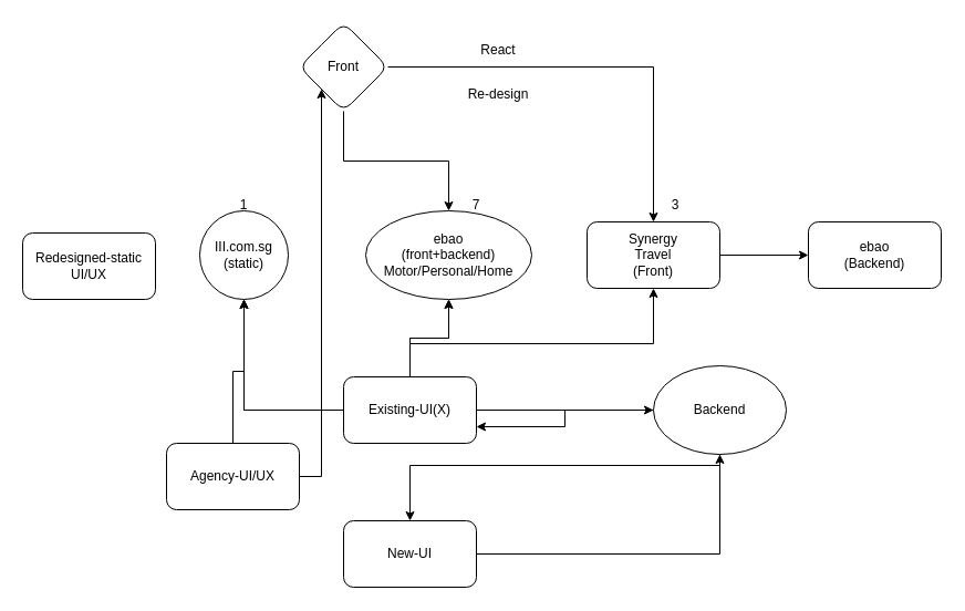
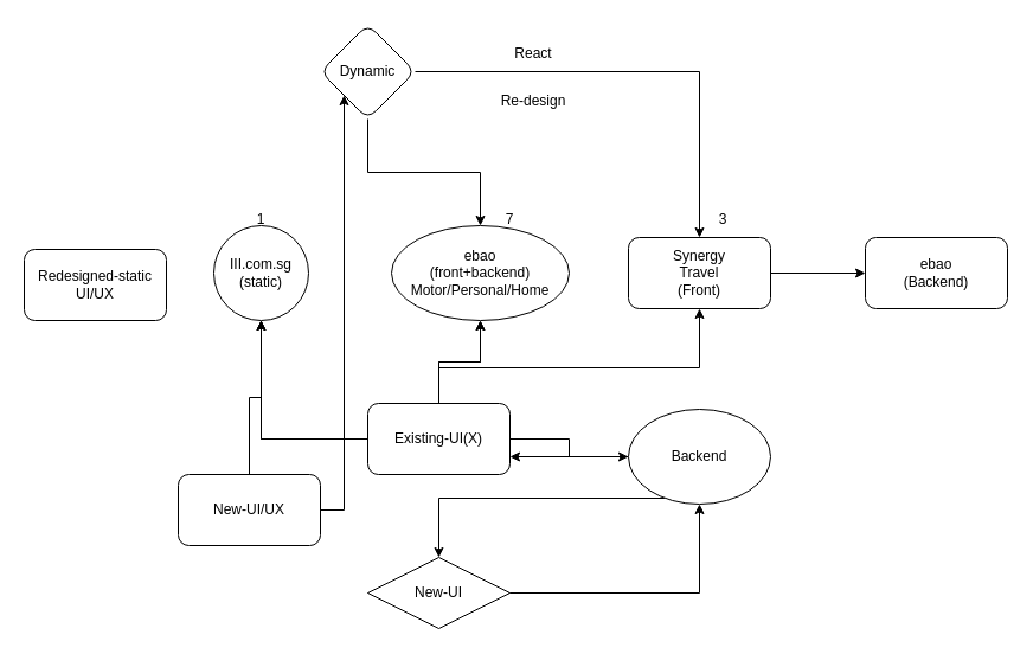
  <mxCell id="0" />
  <mxCell id="1" parent="0" />
  <mxCell id="2" style="edgeStyle=orthogonalEdgeStyle;rounded=0;orthogonalLoop=1;jettySize=auto;html=1;entryX=0;entryY=0.5;entryDx=0;entryDy=0;" edge="1" parent="1" source="8" target="11"><mxGeometry relative="1" as="geometry" /></mxCell>
  <mxCell id="3" value="" style="edgeStyle=orthogonalEdgeStyle;rounded=0;orthogonalLoop=1;jettySize=auto;html=1;" edge="1" parent="1" source="8" target="17"><mxGeometry relative="1" as="geometry" /></mxCell>
  <mxCell id="4" value="" style="edgeStyle=orthogonalEdgeStyle;rounded=0;orthogonalLoop=1;jettySize=auto;html=1;" edge="1" parent="1" source="8" target="17"><mxGeometry relative="1" as="geometry" /></mxCell>
  <mxCell id="5" value="" style="edgeStyle=orthogonalEdgeStyle;rounded=0;orthogonalLoop=1;jettySize=auto;html=1;" edge="1" parent="1" source="8" target="18"><mxGeometry relative="1" as="geometry" /></mxCell>
  <mxCell id="6" value="" style="edgeStyle=orthogonalEdgeStyle;rounded=0;orthogonalLoop=1;jettySize=auto;html=1;" edge="1" parent="1" source="8" target="18"><mxGeometry relative="1" as="geometry" /></mxCell>
  <mxCell id="7" value="" style="edgeStyle=orthogonalEdgeStyle;rounded=0;orthogonalLoop=1;jettySize=auto;html=1;" edge="1" parent="1" source="8" target="24"><mxGeometry relative="1" as="geometry"><Array as="points"><mxPoint x="370" y="310" /><mxPoint x="590" y="310" /></Array></mxGeometry></mxCell>
  <mxCell id="8" value="Existing-UI(X)" style="rounded=1;whiteSpace=wrap;html=1;" vertex="1" parent="1"><mxGeometry x="310" y="340" width="120" height="60" as="geometry" /></mxCell>
  <mxCell id="9" style="edgeStyle=orthogonalEdgeStyle;rounded=0;orthogonalLoop=1;jettySize=auto;html=1;entryX=1;entryY=0.75;entryDx=0;entryDy=0;" edge="1" parent="1" source="11" target="8"><mxGeometry relative="1" as="geometry" /></mxCell>
  <mxCell id="10" style="edgeStyle=orthogonalEdgeStyle;rounded=0;orthogonalLoop=1;jettySize=auto;html=1;entryX=0.5;entryY=0;entryDx=0;entryDy=0;" edge="1" parent="1" source="11" target="16"><mxGeometry relative="1" as="geometry"><Array as="points"><mxPoint x="650" y="420" /><mxPoint x="370" y="420" /></Array></mxGeometry></mxCell>
- <mxCell id="11" value="Backend" style="ellipse;whiteSpace=wrap;html=1;" vertex="1" parent="1"><mxGeometry x="590" y="330" width="120" height="80" as="geometry" /></mxCell>
+ <mxCell id="11" value="Backend" style="ellipse;whiteSpace=wrap;html=1;" vertex="1" parent="1"><mxGeometry x="530" y="345" width="120" height="80" as="geometry" /></mxCell>
  <mxCell id="12" value="" style="edgeStyle=orthogonalEdgeStyle;rounded=0;orthogonalLoop=1;jettySize=auto;html=1;" edge="1" parent="1" source="14" target="17"><mxGeometry relative="1" as="geometry" /></mxCell>
  <mxCell id="13" value="" style="edgeStyle=orthogonalEdgeStyle;rounded=0;orthogonalLoop=1;jettySize=auto;html=1;" edge="1" parent="1" source="14" target="22"><mxGeometry relative="1" as="geometry"><Array as="points"><mxPoint x="290" y="430" /></Array></mxGeometry></mxCell>
- <mxCell id="14" value="Agency-UI/UX" style="rounded=1;whiteSpace=wrap;html=1;" vertex="1" parent="1"><mxGeometry x="150" y="400" width="120" height="60" as="geometry" /></mxCell>
+ <mxCell id="14" value="New-UI/UX" style="rounded=1;whiteSpace=wrap;html=1;" vertex="1" parent="1"><mxGeometry x="150" y="400" width="120" height="60" as="geometry" /></mxCell>
  <mxCell id="15" style="edgeStyle=orthogonalEdgeStyle;rounded=0;orthogonalLoop=1;jettySize=auto;html=1;entryX=0.5;entryY=1;entryDx=0;entryDy=0;" edge="1" parent="1" source="16" target="11"><mxGeometry relative="1" as="geometry" /></mxCell>
- <mxCell id="16" value="New-UI" style="rounded=1;whiteSpace=wrap;html=1;" vertex="1" parent="1"><mxGeometry x="310" y="470" width="120" height="60" as="geometry" /></mxCell>
+ <mxCell id="16" value="New-UI" style="rhombus;whiteSpace=wrap;html=1;" vertex="1" parent="1"><mxGeometry x="310" y="470" width="120" height="60" as="geometry" /></mxCell>
  <mxCell id="17" value="III.com.sg&lt;br&gt;(static)" style="ellipse;whiteSpace=wrap;html=1;rounded=1;" vertex="1" parent="1"><mxGeometry x="180" width="80" height="80" as="geometry" y="190" /></mxCell>
  <mxCell id="18" value="ebao&lt;br&gt;(front+backend)&lt;br&gt;Motor/Personal/Home" style="ellipse;whiteSpace=wrap;html=1;rounded=1;" vertex="1" parent="1"><mxGeometry x="330" width="150" height="80" as="geometry" y="190" /></mxCell>
  <mxCell id="19" value="Redesigned-static UI/UX" style="whiteSpace=wrap;html=1;rounded=1;" vertex="1" parent="1"><mxGeometry x="20" y="210" width="120" height="60" as="geometry" /></mxCell>
  <mxCell id="20" style="edgeStyle=orthogonalEdgeStyle;rounded=0;orthogonalLoop=1;jettySize=auto;html=1;entryX=0.5;entryY=0;entryDx=0;entryDy=0;" edge="1" parent="1" source="22" target="24"><mxGeometry relative="1" as="geometry" /></mxCell>
  <mxCell id="21" style="edgeStyle=orthogonalEdgeStyle;rounded=0;orthogonalLoop=1;jettySize=auto;html=1;entryX=0.5;entryY=0;entryDx=0;entryDy=0;" edge="1" parent="1" source="22" target="18"><mxGeometry relative="1" as="geometry" /></mxCell>
- <mxCell id="22" value="Front" style="rhombus;whiteSpace=wrap;html=1;rounded=1;" vertex="1" parent="1"><mxGeometry x="270" y="20" width="80" height="80" as="geometry" /></mxCell>
+ <mxCell id="22" value="Dynamic" style="rhombus;whiteSpace=wrap;html=1;rounded=1;" vertex="1" parent="1"><mxGeometry x="270" y="20" width="80" height="80" as="geometry" /></mxCell>
  <mxCell id="23" value="" style="edgeStyle=orthogonalEdgeStyle;rounded=0;orthogonalLoop=1;jettySize=auto;html=1;" edge="1" parent="1" source="24" target="25"><mxGeometry relative="1" as="geometry" /></mxCell>
  <mxCell id="24" value="Synergy&lt;br&gt;Travel&lt;br&gt;(Front)" style="whiteSpace=wrap;html=1;rounded=1;" vertex="1" parent="1"><mxGeometry x="530" y="200" width="120" height="60" as="geometry" /></mxCell>
  <mxCell id="25" value="ebao&lt;br&gt;(Backend)" style="whiteSpace=wrap;html=1;rounded=1;" vertex="1" parent="1"><mxGeometry x="730" y="200" width="120" height="60" as="geometry" /></mxCell>
  <mxCell id="26" value="React" style="text;html=1;strokeColor=none;fillColor=none;align=center;verticalAlign=middle;whiteSpace=wrap;rounded=0;" vertex="1" parent="1"><mxGeometry x="420" y="30" width="60" height="30" as="geometry" /></mxCell>
  <mxCell id="27" value="Re-design" style="text;html=1;strokeColor=none;fillColor=none;align=center;verticalAlign=middle;whiteSpace=wrap;rounded=0;" vertex="1" parent="1"><mxGeometry x="420" y="70" width="60" height="30" as="geometry" /></mxCell>
  <mxCell id="28" value="1" style="text;html=1;strokeColor=none;fillColor=none;align=center;verticalAlign=middle;whiteSpace=wrap;rounded=0;" vertex="1" parent="1"><mxGeometry x="190" y="170" width="60" height="30" as="geometry" /></mxCell>
  <mxCell id="29" value="7" style="text;html=1;strokeColor=none;fillColor=none;align=center;verticalAlign=middle;whiteSpace=wrap;rounded=0;" vertex="1" parent="1"><mxGeometry x="400" y="170" width="60" height="30" as="geometry" /></mxCell>
  <mxCell id="30" value="3" style="text;html=1;strokeColor=none;fillColor=none;align=center;verticalAlign=middle;whiteSpace=wrap;rounded=0;" vertex="1" parent="1"><mxGeometry x="580" y="170" width="60" height="30" as="geometry" /></mxCell>
